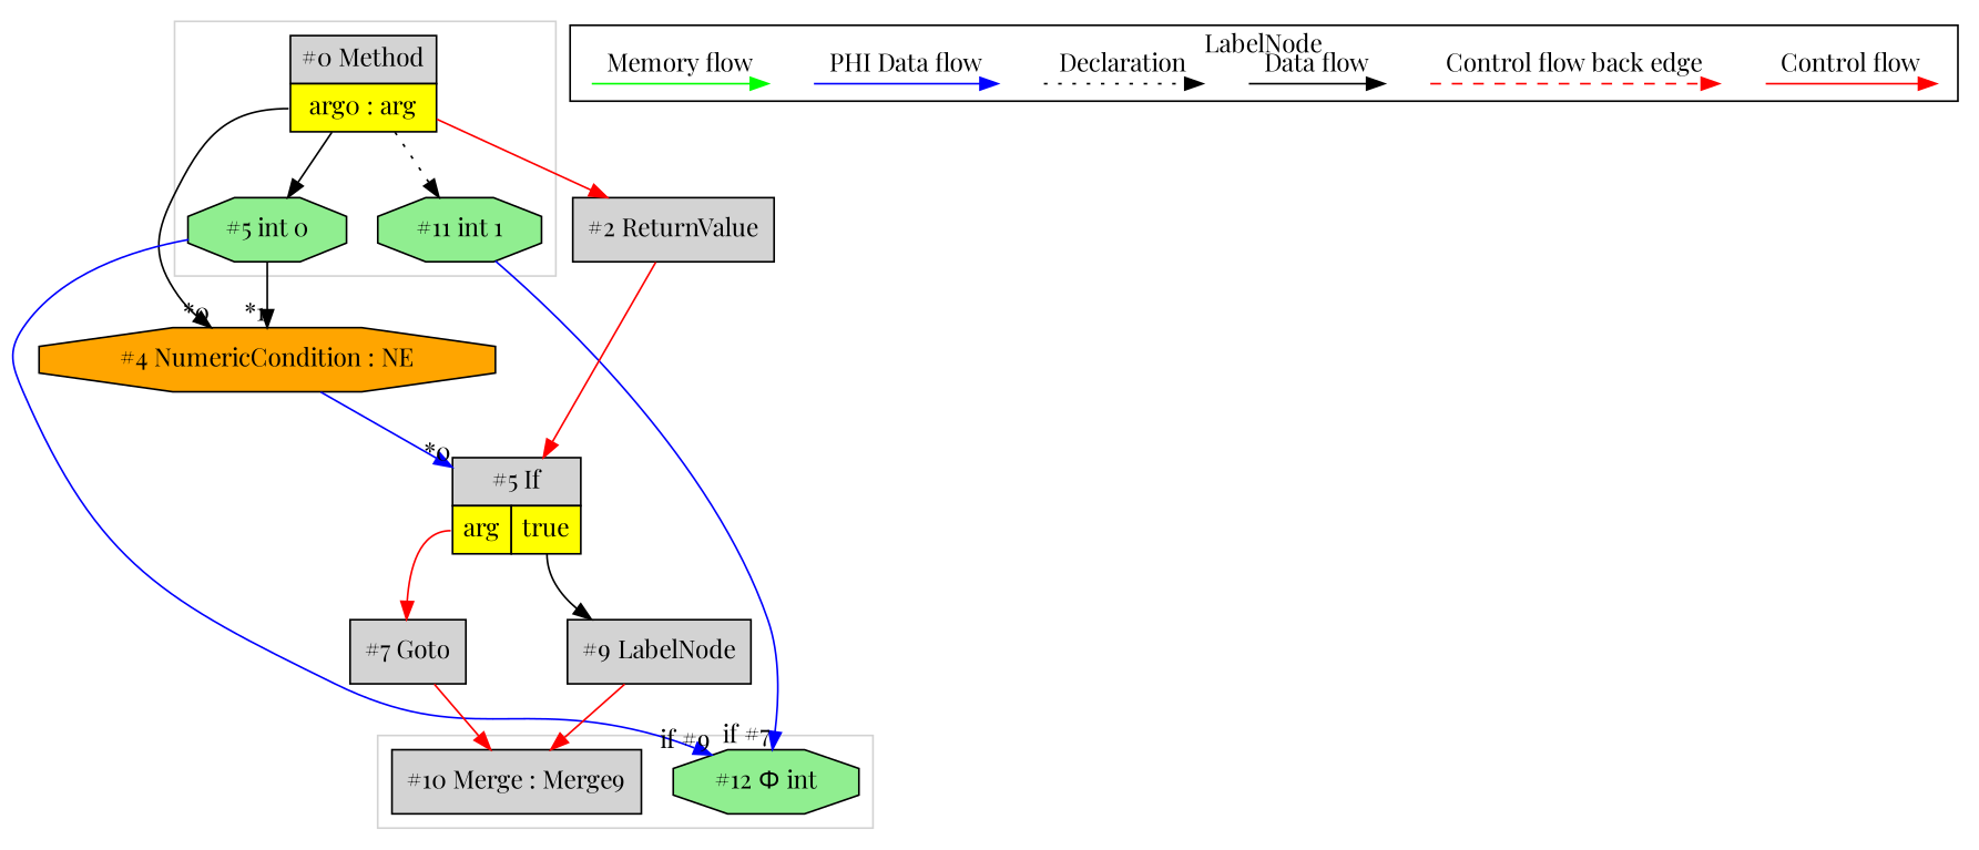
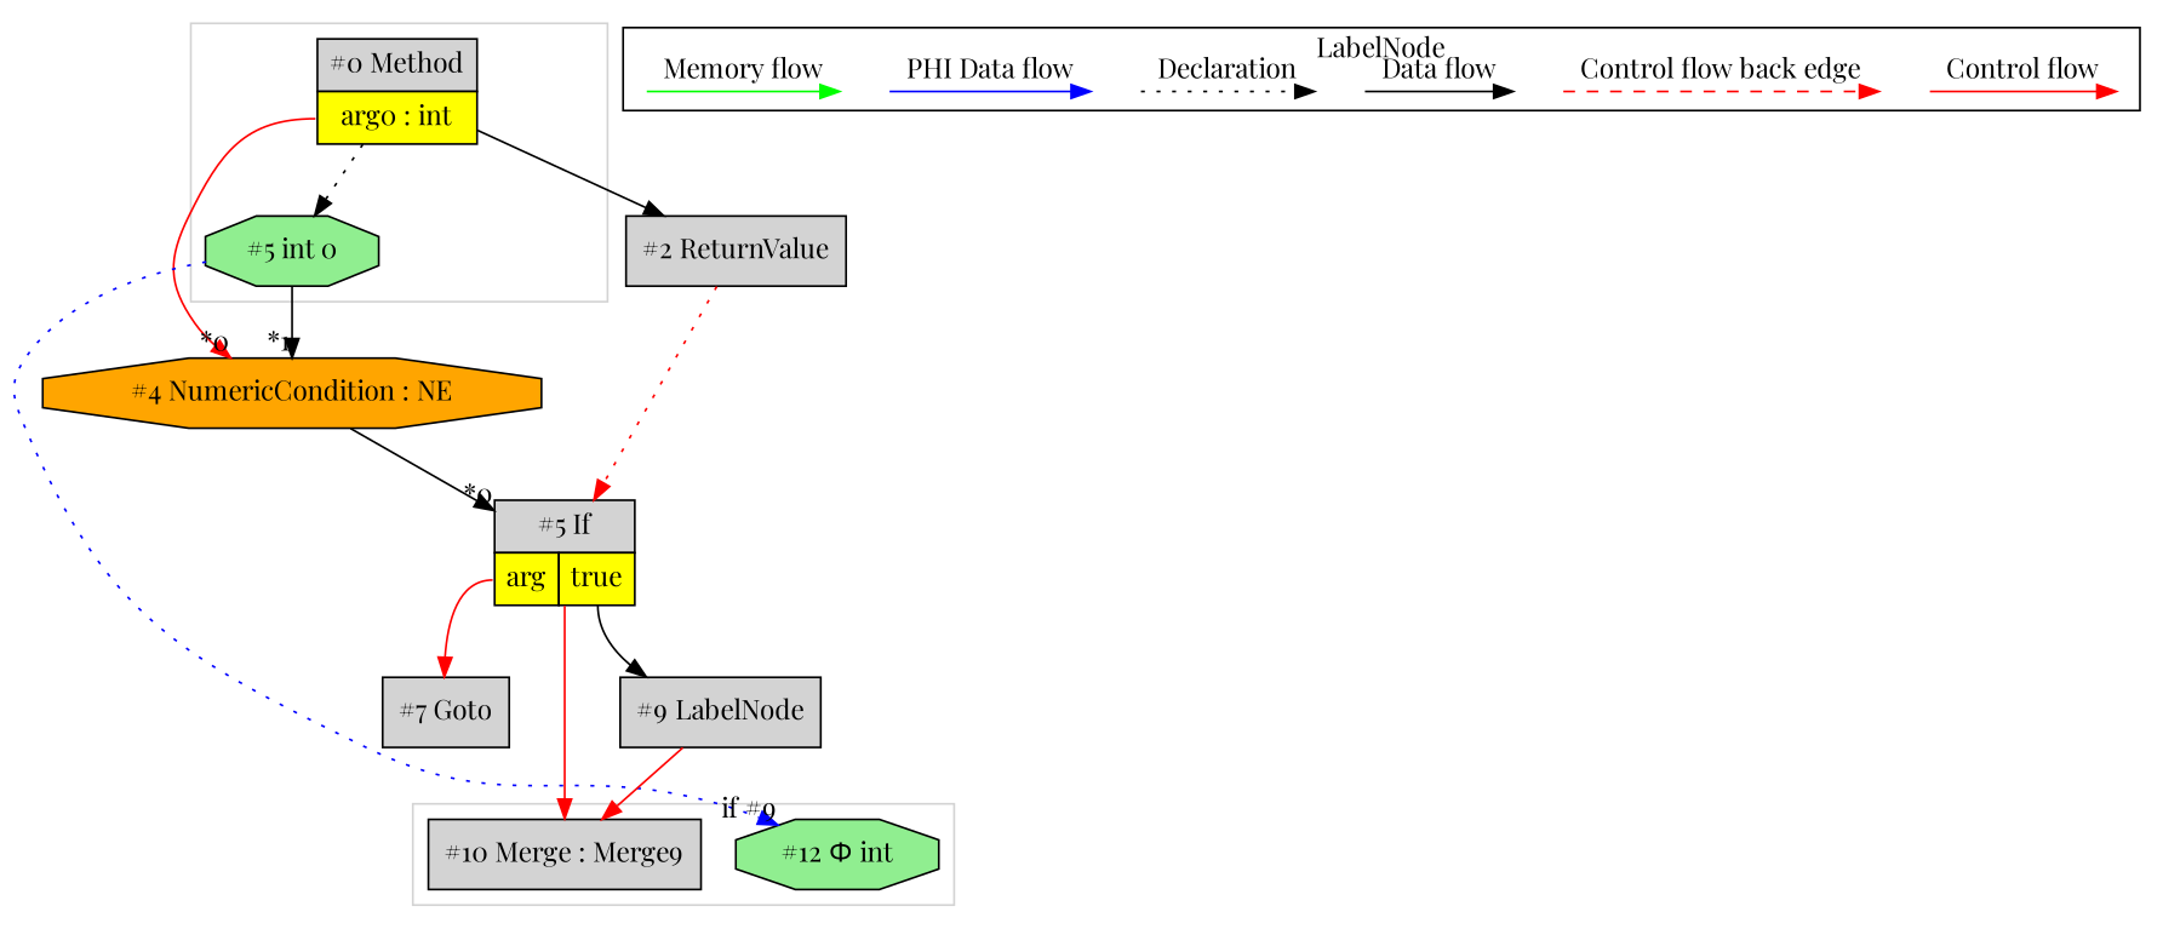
  digraph {
    fontname="Playfair Display"
    node [fontname="Playfair Display" shape=point style=invis]
    edge [fontname="Playfair Display" labeldistance=2]
    n1 [fillcolor=lightgreen label="#12 Φ int" shape=octagon style=filled]
    n2 [fillcolor=lightgrey label="#10 Merge : Merge9" shape=box style=filled]
-   n3 [fillcolor=lightgrey label=<<table border="0" cellborder="1" cellspacing="0" cellpadding="5"><tr><td colspan="1">#0 Method</td></tr><tr><td port="prj1" bgcolor="yellow">arg0 : arg</td></tr></table>> margin=0 shape=none style=filled]
+   n3 [fillcolor=lightgrey label=<<table border="0" cellborder="1" cellspacing="0" cellpadding="5"><tr><td colspan="1">#0 Method</td></tr><tr><td port="prj1" bgcolor="yellow">arg0 : int</td></tr></table>> margin=0 shape=none style=filled]
    n4 [fillcolor=lightgreen label="#5 int 0" shape=octagon style=filled]
-   n5 [fillcolor=lightgreen label="#11 int 1" shape=octagon style=filled]
    c0
    c1
    c2
    c3
    d0
    d1
    d2
    d3
    d4
    d5
    d6
    d7
    n18 [fillcolor=orange label="#4 NumericCondition : NE" shape=octagon style=filled]
    n19 [fillcolor=lightgrey label="#2 ReturnValue" shape=box style=filled]
    n20 [fillcolor=lightgrey label=<<table border="0" cellborder="1" cellspacing="0" cellpadding="5"><tr><td colspan="2">#5 If</td></tr><tr><td port="prj6" bgcolor="yellow">arg</td><td port="prj8" bgcolor="yellow">true</td></tr></table>> margin=0 shape=none style=filled]
    n21 [fillcolor=lightgrey label="#7 Goto" shape=box style=filled]
    n22 [fillcolor=lightgrey label="#9 LabelNode" shape=box style=filled]
    subgraph cluster_1 {
      color=lightgray
      n1
      n2
    }
    subgraph cluster_2 {
      color=lightgray
      n3
      n4
-     n5
    }
    subgraph cluster_3 {
      label=LabelNode
      subgraph sub_4 {
        label=Legend
        rank=same
        c0
        c1
        c2
        c3
        d0
        d1
        d2
        d3
        d4
        d5
        d6
        d7
      }
    }
-   n3 -> n4 [style=solid labeldistance=""]
-   n3 -> n5 [style=dotted labeldistance=""]
-   n3 -> n18 [headlabel="*0" tailport=prj1]
-   n3 -> n19 [color=red fontcolor=red]
-   n4 -> n1 [color=blue constraint=false headlabel="if #9"]
+   n3 -> n4 [style=dotted labeldistance=""]
+   n3 -> n18 [headlabel="*0" tailport=prj1 color=red]
+   n3 -> n19 [color=black fontcolor=red]
+   n4 -> n1 [color=blue constraint=false headlabel="if #9" style=dotted]
    n4 -> n18 [headlabel="*1"]
-   n5 -> n1 [color=blue constraint=false headlabel="if #7"]
    c0 -> c1 [color=red label="Control flow" style=solid labeldistance=""]
    c2 -> c3 [color=red label="Control flow back edge" style=dashed labeldistance=""]
    d0 -> d1 [label="Data flow" labeldistance=""]
    d2 -> d3 [label=Declaration style=dotted labeldistance=""]
    d4 -> d5 [color=blue label="PHI Data flow" labeldistance=""]
    d6 -> d7 [color=green label="Memory flow" labeldistance=""]
-   n18 -> n20 [headlabel="*0" color=blue]
-   n19 -> n20 [color=red fontcolor=red]
+   n18 -> n20 [headlabel="*0"]
+   n19 -> n20 [color=red fontcolor=red style=dotted]
    n20 -> n21 [color=red fontcolor=red tailport=prj6]
    n20 -> n22 [color=black fontcolor=red tailport=prj8]
-   n21 -> n2 [color=red fontcolor=red]
+   n20 -> n2 [color=red fontcolor=red]
    n22 -> n2 [color=red fontcolor=red]
  }
